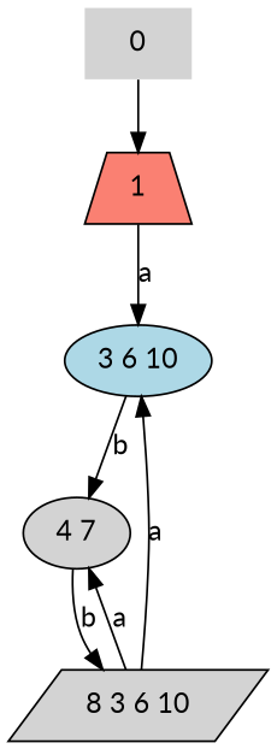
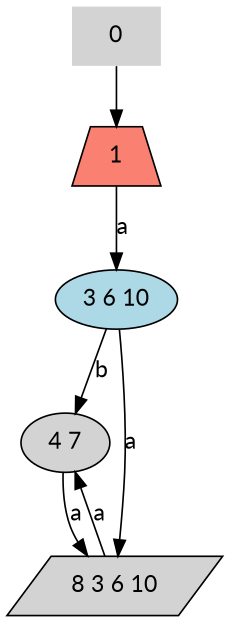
  digraph {
    fontname=Lato
    rankdir=TB
    node [fillcolor=lightgrey fontname=Lato shape=ellipse style=filled]
    edge [fontname=Lato]
    0 [shape=none]
    n2 [fillcolor=salmon label=1 shape=trapezium]
    n3 [fillcolor=lightblue label="3 6 10"]
    n4 [label="4 7"]
    n5 [label="8 3 6 10" shape=parallelogram]
    0 -> n2
    n2 -> n3 [label=a]
    n3 -> n4 [label=b]
-   n4 -> n5 [label=b]
-   n5 -> n3 [label=a]
+   n4 -> n5 [label=a]
+   n3 -> n5 [label=a]
    n5 -> n4 [label=a]
  }
